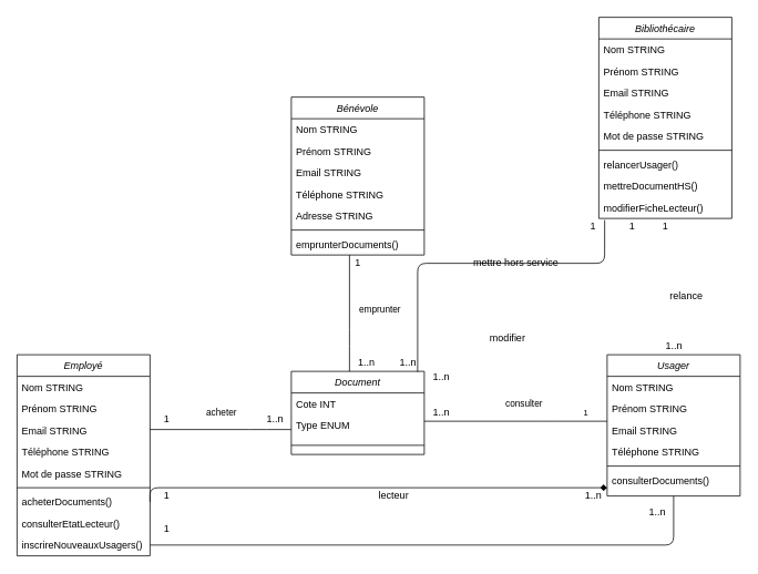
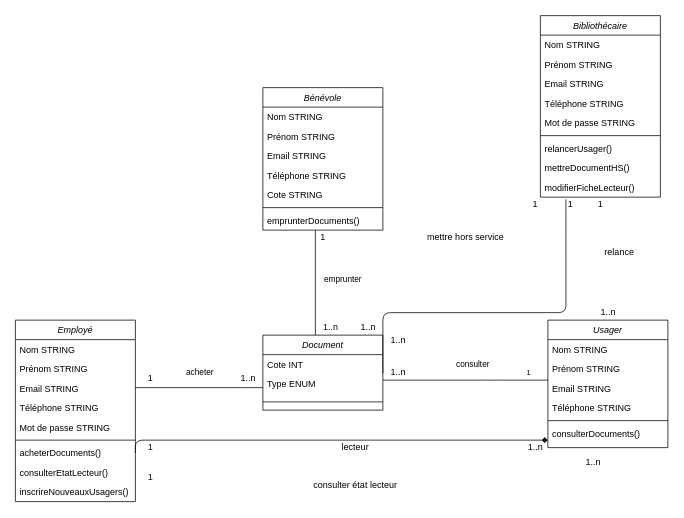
  <mxCell id="0" />
  <mxCell id="1" parent="0" />
  <mxCell id="2" value="Bibliothécaire" style="swimlane;fontStyle=2;align=center;verticalAlign=top;childLayout=stackLayout;horizontal=1;startSize=26;horizontalStack=0;resizeParent=1;resizeLast=0;collapsible=1;marginBottom=0;rounded=0;shadow=0;strokeWidth=1;" parent="1" vertex="1"><mxGeometry x="720" y="20" width="160" height="242" as="geometry"><mxRectangle x="230" y="140" width="160" height="26" as="alternateBounds" /></mxGeometry></mxCell>
  <mxCell id="3" value="Nom STRING" style="text;align=left;verticalAlign=top;spacingLeft=4;spacingRight=4;overflow=hidden;rotatable=0;points=[[0,0.5],[1,0.5]];portConstraint=eastwest;" parent="2" vertex="1"><mxGeometry y="26" width="160" height="26" as="geometry" /></mxCell>
  <mxCell id="4" value="Prénom STRING" style="text;align=left;verticalAlign=top;spacingLeft=4;spacingRight=4;overflow=hidden;rotatable=0;points=[[0,0.5],[1,0.5]];portConstraint=eastwest;rounded=0;shadow=0;html=0;" parent="2" vertex="1"><mxGeometry y="52" width="160" height="26" as="geometry" /></mxCell>
  <mxCell id="5" value="Email STRING" style="text;align=left;verticalAlign=top;spacingLeft=4;spacingRight=4;overflow=hidden;rotatable=0;points=[[0,0.5],[1,0.5]];portConstraint=eastwest;rounded=0;shadow=0;html=0;" parent="2" vertex="1"><mxGeometry y="78" width="160" height="26" as="geometry" /></mxCell>
  <mxCell id="6" value="Téléphone STRING" style="text;align=left;verticalAlign=top;spacingLeft=4;spacingRight=4;overflow=hidden;rotatable=0;points=[[0,0.5],[1,0.5]];portConstraint=eastwest;rounded=0;shadow=0;html=0;" parent="2" vertex="1"><mxGeometry y="104" width="160" height="26" as="geometry" /></mxCell>
  <mxCell id="7" value="Mot de passe STRING" style="text;align=left;verticalAlign=top;spacingLeft=4;spacingRight=4;overflow=hidden;rotatable=0;points=[[0,0.5],[1,0.5]];portConstraint=eastwest;rounded=0;shadow=0;html=0;" parent="2" vertex="1"><mxGeometry y="130" width="160" height="26" as="geometry" /></mxCell>
  <mxCell id="8" value="" style="line;html=1;strokeWidth=1;align=left;verticalAlign=middle;spacingTop=-1;spacingLeft=3;spacingRight=3;rotatable=0;labelPosition=right;points=[];portConstraint=eastwest;" parent="2" vertex="1"><mxGeometry y="156" width="160" height="8" as="geometry" /></mxCell>
  <mxCell id="9" value="relancerUsager()" style="text;align=left;verticalAlign=top;spacingLeft=4;spacingRight=4;overflow=hidden;rotatable=0;points=[[0,0.5],[1,0.5]];portConstraint=eastwest;" parent="2" vertex="1"><mxGeometry y="164" width="160" height="26" as="geometry" /></mxCell>
  <mxCell id="10" value="mettreDocumentHS()" style="text;align=left;verticalAlign=top;spacingLeft=4;spacingRight=4;overflow=hidden;rotatable=0;points=[[0,0.5],[1,0.5]];portConstraint=eastwest;" parent="2" vertex="1"><mxGeometry y="190" width="160" height="26" as="geometry" /></mxCell>
  <mxCell id="11" value="modifierFicheLecteur()" style="text;align=left;verticalAlign=top;spacingLeft=4;spacingRight=4;overflow=hidden;rotatable=0;points=[[0,0.5],[1,0.5]];portConstraint=eastwest;" parent="2" vertex="1"><mxGeometry y="216" width="160" height="26" as="geometry" /></mxCell>
  <mxCell id="12" value="Employé" style="swimlane;fontStyle=2;align=center;verticalAlign=top;childLayout=stackLayout;horizontal=1;startSize=26;horizontalStack=0;resizeParent=1;resizeLast=0;collapsible=1;marginBottom=0;rounded=0;shadow=0;strokeWidth=1;" parent="1" vertex="1"><mxGeometry x="20" y="426" width="160" height="242" as="geometry"><mxRectangle x="-190" y="620" width="160" height="26" as="alternateBounds" /></mxGeometry></mxCell>
  <mxCell id="13" value="Nom STRING" style="text;align=left;verticalAlign=top;spacingLeft=4;spacingRight=4;overflow=hidden;rotatable=0;points=[[0,0.5],[1,0.5]];portConstraint=eastwest;" parent="12" vertex="1"><mxGeometry y="26" width="160" height="26" as="geometry" /></mxCell>
  <mxCell id="14" value="Prénom STRING" style="text;align=left;verticalAlign=top;spacingLeft=4;spacingRight=4;overflow=hidden;rotatable=0;points=[[0,0.5],[1,0.5]];portConstraint=eastwest;rounded=0;shadow=0;html=0;" parent="12" vertex="1"><mxGeometry y="52" width="160" height="26" as="geometry" /></mxCell>
  <mxCell id="15" value="Email STRING" style="text;align=left;verticalAlign=top;spacingLeft=4;spacingRight=4;overflow=hidden;rotatable=0;points=[[0,0.5],[1,0.5]];portConstraint=eastwest;rounded=0;shadow=0;html=0;" parent="12" vertex="1"><mxGeometry y="78" width="160" height="26" as="geometry" /></mxCell>
  <mxCell id="16" value="Téléphone STRING" style="text;align=left;verticalAlign=top;spacingLeft=4;spacingRight=4;overflow=hidden;rotatable=0;points=[[0,0.5],[1,0.5]];portConstraint=eastwest;rounded=0;shadow=0;html=0;" parent="12" vertex="1"><mxGeometry y="104" width="160" height="26" as="geometry" /></mxCell>
  <mxCell id="17" value="Mot de passe STRING" style="text;align=left;verticalAlign=top;spacingLeft=4;spacingRight=4;overflow=hidden;rotatable=0;points=[[0,0.5],[1,0.5]];portConstraint=eastwest;rounded=0;shadow=0;html=0;" parent="12" vertex="1"><mxGeometry y="130" width="160" height="26" as="geometry" /></mxCell>
  <mxCell id="18" value="" style="line;html=1;strokeWidth=1;align=left;verticalAlign=middle;spacingTop=-1;spacingLeft=3;spacingRight=3;rotatable=0;labelPosition=right;points=[];portConstraint=eastwest;" parent="12" vertex="1"><mxGeometry y="156" width="160" height="8" as="geometry" /></mxCell>
  <mxCell id="19" value="acheterDocuments()" style="text;align=left;verticalAlign=top;spacingLeft=4;spacingRight=4;overflow=hidden;rotatable=0;points=[[0,0.5],[1,0.5]];portConstraint=eastwest;" parent="12" vertex="1"><mxGeometry y="164" width="160" height="26" as="geometry" /></mxCell>
  <mxCell id="20" value="consulterEtatLecteur()" style="text;align=left;verticalAlign=top;spacingLeft=4;spacingRight=4;overflow=hidden;rotatable=0;points=[[0,0.5],[1,0.5]];portConstraint=eastwest;" parent="12" vertex="1"><mxGeometry y="190" width="160" height="26" as="geometry" /></mxCell>
  <mxCell id="21" value="inscrireNouveauxUsagers()" style="text;align=left;verticalAlign=top;spacingLeft=4;spacingRight=4;overflow=hidden;rotatable=0;points=[[0,0.5],[1,0.5]];portConstraint=eastwest;" parent="12" vertex="1"><mxGeometry y="216" width="160" height="26" as="geometry" /></mxCell>
  <mxCell id="22" value="Bénévole" style="swimlane;fontStyle=2;align=center;verticalAlign=top;childLayout=stackLayout;horizontal=1;startSize=26;horizontalStack=0;resizeParent=1;resizeLast=0;collapsible=1;marginBottom=0;rounded=0;shadow=0;strokeWidth=1;" parent="1" vertex="1"><mxGeometry x="350" y="116" width="160" height="190" as="geometry"><mxRectangle x="230" y="140" width="160" height="26" as="alternateBounds" /></mxGeometry></mxCell>
  <mxCell id="23" value="Nom STRING" style="text;align=left;verticalAlign=top;spacingLeft=4;spacingRight=4;overflow=hidden;rotatable=0;points=[[0,0.5],[1,0.5]];portConstraint=eastwest;" parent="22" vertex="1"><mxGeometry y="26" width="160" height="26" as="geometry" /></mxCell>
  <mxCell id="24" value="Prénom STRING" style="text;align=left;verticalAlign=top;spacingLeft=4;spacingRight=4;overflow=hidden;rotatable=0;points=[[0,0.5],[1,0.5]];portConstraint=eastwest;rounded=0;shadow=0;html=0;" parent="22" vertex="1"><mxGeometry y="52" width="160" height="26" as="geometry" /></mxCell>
  <mxCell id="25" value="Email STRING" style="text;align=left;verticalAlign=top;spacingLeft=4;spacingRight=4;overflow=hidden;rotatable=0;points=[[0,0.5],[1,0.5]];portConstraint=eastwest;rounded=0;shadow=0;html=0;" parent="22" vertex="1"><mxGeometry y="78" width="160" height="26" as="geometry" /></mxCell>
  <mxCell id="26" value="Téléphone STRING" style="text;align=left;verticalAlign=top;spacingLeft=4;spacingRight=4;overflow=hidden;rotatable=0;points=[[0,0.5],[1,0.5]];portConstraint=eastwest;rounded=0;shadow=0;html=0;" parent="22" vertex="1"><mxGeometry y="104" width="160" height="26" as="geometry" /></mxCell>
- <mxCell id="27" value="Adresse STRING" style="text;align=left;verticalAlign=top;spacingLeft=4;spacingRight=4;overflow=hidden;rotatable=0;points=[[0,0.5],[1,0.5]];portConstraint=eastwest;rounded=0;shadow=0;html=0;" parent="22" vertex="1"><mxGeometry y="130" width="160" height="26" as="geometry" /></mxCell>
+ <mxCell id="27" value="Cote STRING" style="text;align=left;verticalAlign=top;spacingLeft=4;spacingRight=4;overflow=hidden;rotatable=0;points=[[0,0.5],[1,0.5]];portConstraint=eastwest;rounded=0;shadow=0;html=0;" parent="22" vertex="1"><mxGeometry y="130" width="160" height="26" as="geometry" /></mxCell>
  <mxCell id="28" value="" style="line;html=1;strokeWidth=1;align=left;verticalAlign=middle;spacingTop=-1;spacingLeft=3;spacingRight=3;rotatable=0;labelPosition=right;points=[];portConstraint=eastwest;" parent="22" vertex="1"><mxGeometry y="156" width="160" height="8" as="geometry" /></mxCell>
  <mxCell id="29" value="emprunterDocuments()" style="text;align=left;verticalAlign=top;spacingLeft=4;spacingRight=4;overflow=hidden;rotatable=0;points=[[0,0.5],[1,0.5]];portConstraint=eastwest;" parent="22" vertex="1"><mxGeometry y="164" width="160" height="26" as="geometry" /></mxCell>
  <mxCell id="30" value="Usager" style="swimlane;fontStyle=2;align=center;verticalAlign=top;childLayout=stackLayout;horizontal=1;startSize=26;horizontalStack=0;resizeParent=1;resizeLast=0;collapsible=1;marginBottom=0;rounded=0;shadow=0;strokeWidth=1;" parent="1" vertex="1"><mxGeometry x="730" y="426" width="160" height="170" as="geometry"><mxRectangle x="230" y="140" width="160" height="26" as="alternateBounds" /></mxGeometry></mxCell>
  <mxCell id="31" value="Nom STRING" style="text;align=left;verticalAlign=top;spacingLeft=4;spacingRight=4;overflow=hidden;rotatable=0;points=[[0,0.5],[1,0.5]];portConstraint=eastwest;" parent="30" vertex="1"><mxGeometry y="26" width="160" height="26" as="geometry" /></mxCell>
  <mxCell id="32" value="Prénom STRING" style="text;align=left;verticalAlign=top;spacingLeft=4;spacingRight=4;overflow=hidden;rotatable=0;points=[[0,0.5],[1,0.5]];portConstraint=eastwest;rounded=0;shadow=0;html=0;" parent="30" vertex="1"><mxGeometry y="52" width="160" height="26" as="geometry" /></mxCell>
  <mxCell id="33" value="Email STRING" style="text;align=left;verticalAlign=top;spacingLeft=4;spacingRight=4;overflow=hidden;rotatable=0;points=[[0,0.5],[1,0.5]];portConstraint=eastwest;rounded=0;shadow=0;html=0;" parent="30" vertex="1"><mxGeometry y="78" width="160" height="26" as="geometry" /></mxCell>
  <mxCell id="34" value="Téléphone STRING" style="text;align=left;verticalAlign=top;spacingLeft=4;spacingRight=4;overflow=hidden;rotatable=0;points=[[0,0.5],[1,0.5]];portConstraint=eastwest;rounded=0;shadow=0;html=0;" parent="30" vertex="1"><mxGeometry y="104" width="160" height="26" as="geometry" /></mxCell>
  <mxCell id="35" value="" style="line;html=1;strokeWidth=1;align=left;verticalAlign=middle;spacingTop=-1;spacingLeft=3;spacingRight=3;rotatable=0;labelPosition=right;points=[];portConstraint=eastwest;" parent="30" vertex="1"><mxGeometry y="130" width="160" height="8" as="geometry" /></mxCell>
  <mxCell id="36" value="consulterDocuments()" style="text;align=left;verticalAlign=top;spacingLeft=4;spacingRight=4;overflow=hidden;rotatable=0;points=[[0,0.5],[1,0.5]];portConstraint=eastwest;" parent="30" vertex="1"><mxGeometry y="138" width="160" height="26" as="geometry" /></mxCell>
  <mxCell id="37" value="Document" style="swimlane;fontStyle=2;align=center;verticalAlign=top;childLayout=stackLayout;horizontal=1;startSize=26;horizontalStack=0;resizeParent=1;resizeLast=0;collapsible=1;marginBottom=0;rounded=0;shadow=0;strokeWidth=1;" parent="1" vertex="1"><mxGeometry x="350" y="446" width="160" height="100" as="geometry"><mxRectangle x="140" y="640" width="160" height="26" as="alternateBounds" /></mxGeometry></mxCell>
  <mxCell id="38" value="Cote INT " style="text;align=left;verticalAlign=top;spacingLeft=4;spacingRight=4;overflow=hidden;rotatable=0;points=[[0,0.5],[1,0.5]];portConstraint=eastwest;" parent="37" vertex="1"><mxGeometry y="26" width="160" height="26" as="geometry" /></mxCell>
  <mxCell id="39" value="Type ENUM" style="text;align=left;verticalAlign=top;spacingLeft=4;spacingRight=4;overflow=hidden;rotatable=0;points=[[0,0.5],[1,0.5]];portConstraint=eastwest;rounded=0;shadow=0;html=0;" parent="37" vertex="1"><mxGeometry y="52" width="160" height="26" as="geometry" /></mxCell>
  <mxCell id="40" value="" style="line;html=1;strokeWidth=1;align=left;verticalAlign=middle;spacingTop=-1;spacingLeft=3;spacingRight=3;rotatable=0;labelPosition=right;points=[];portConstraint=eastwest;" parent="37" vertex="1"><mxGeometry y="78" width="160" height="22" as="geometry" /></mxCell>
  <mxCell id="41" value="consulter" style="endArrow=none;html=1;edgeStyle=orthogonalEdgeStyle;fontFamily=Helvetica;fontSize=11;fontColor=#000000;align=left;endFill=1;strokeColor=#000000;" parent="1" target="33" edge="1"><mxGeometry x="0.005" y="26" relative="1" as="geometry"><mxPoint x="510" y="506" as="sourcePoint" /><mxPoint x="670" y="506" as="targetPoint" /><Array as="points"><mxPoint x="660" y="506" /><mxPoint x="660" y="506" /></Array><mxPoint x="-15" y="5" as="offset" /></mxGeometry></mxCell>
  <mxCell id="42" value="1" style="resizable=0;html=1;align=left;verticalAlign=bottom;labelBackgroundColor=#ffffff;fontSize=10;" parent="41" connectable="0" vertex="1"><mxGeometry x="-1" relative="1" as="geometry"><mxPoint x="190" y="-2" as="offset" /></mxGeometry></mxCell>
  <mxCell id="43" value="" style="resizable=0;html=1;align=left;verticalAlign=bottom;labelBackgroundColor=#ffffff;fontSize=10;" parent="1" connectable="0" vertex="1"><mxGeometry x="700" y="514" as="geometry"><mxPoint x="-374" y="8" as="offset" /></mxGeometry></mxCell>
  <mxCell id="44" value="1..n" style="text;html=1;align=center;verticalAlign=middle;resizable=0;points=[];autosize=1;" parent="1" vertex="1"><mxGeometry x="510" y="486" width="40" height="20" as="geometry" /></mxCell>
  <mxCell id="45" value="emprunter" style="endArrow=none;html=1;edgeStyle=orthogonalEdgeStyle;fontFamily=Helvetica;fontSize=11;fontColor=#000000;align=left;endFill=1;strokeColor=#000000;" parent="1" target="37" edge="1"><mxGeometry x="0.011" y="11" relative="1" as="geometry"><mxPoint x="420" y="306" as="sourcePoint" /><mxPoint x="570" y="346" as="targetPoint" /><Array as="points"><mxPoint x="420" y="406" /><mxPoint x="420" y="406" /></Array><mxPoint x="-1" y="-5" as="offset" /></mxGeometry></mxCell>
  <mxCell id="46" value="1" style="text;html=1;align=center;verticalAlign=middle;resizable=0;points=[];autosize=1;" parent="1" vertex="1"><mxGeometry x="420" y="306" width="20" height="20" as="geometry" /></mxCell>
  <mxCell id="47" value="1..n" style="text;html=1;align=center;verticalAlign=middle;resizable=0;points=[];autosize=1;" parent="1" vertex="1"><mxGeometry x="420" y="426" width="40" height="20" as="geometry" /></mxCell>
  <mxCell id="48" value="acheter" style="endArrow=none;html=1;edgeStyle=orthogonalEdgeStyle;fontFamily=Helvetica;fontSize=11;fontColor=#000000;align=left;endFill=1;strokeColor=#000000;" parent="1" edge="1"><mxGeometry x="-0.218" y="20" relative="1" as="geometry"><mxPoint x="180" y="516" as="sourcePoint" /><mxPoint x="350" y="516" as="targetPoint" /><Array as="points"><mxPoint x="310" y="516" /><mxPoint x="310" y="516" /></Array><mxPoint as="offset" /></mxGeometry></mxCell>
  <mxCell id="49" value="1..n" style="text;html=1;align=center;verticalAlign=middle;resizable=0;points=[];autosize=1;" parent="1" vertex="1"><mxGeometry x="310" y="494" width="40" height="20" as="geometry" /></mxCell>
  <mxCell id="50" value="1" style="text;html=1;align=center;verticalAlign=middle;resizable=0;points=[];autosize=1;" parent="1" vertex="1"><mxGeometry x="190" y="494" width="20" height="20" as="geometry" /></mxCell>
- <mxCell id="51" value="relance" style="text;html=1;align=center;verticalAlign=middle;resizable=0;points=[];autosize=1;" parent="1" vertex="1"><mxGeometry x="800" y="346" width="50" height="20" as="geometry" /></mxCell>
+ <mxCell id="51" value="relance" style="text;html=1;align=center;verticalAlign=middle;resizable=0;points=[];autosize=1;" parent="1" vertex="1"><mxGeometry x="800" y="326" width="50" height="20" as="geometry" /></mxCell>
  <mxCell id="52" value="1" style="text;html=1;align=center;verticalAlign=middle;resizable=0;points=[];autosize=1;" parent="1" vertex="1"><mxGeometry x="790" y="262" width="20" height="20" as="geometry" /></mxCell>
  <mxCell id="53" value="1..n" style="text;html=1;align=center;verticalAlign=middle;resizable=0;points=[];autosize=1;" parent="1" vertex="1"><mxGeometry x="790" y="406" width="40" height="20" as="geometry" /></mxCell>
- <mxCell id="54" value="" style="endArrow=none;html=1;edgeStyle=orthogonalEdgeStyle;entryX=0.044;entryY=1.077;entryDx=0;entryDy=0;entryPerimeter=0;exitX=0.95;exitY=0.006;exitDx=0;exitDy=0;exitPerimeter=0;" parent="1" source="37" target="11" edge="1"><mxGeometry relative="1" as="geometry"><mxPoint x="630" y="306" as="sourcePoint" /><mxPoint x="790" y="306" as="targetPoint" /><Array as="points"><mxPoint x="502" y="316" /><mxPoint x="727" y="316" /></Array></mxGeometry></mxCell>
  <mxCell id="55" value="mettre hors service" style="text;html=1;align=center;verticalAlign=middle;resizable=0;points=[];autosize=1;" parent="1" vertex="1"><mxGeometry x="560" y="306" width="120" height="20" as="geometry" /></mxCell>
  <mxCell id="56" value="1..n" style="text;html=1;align=center;verticalAlign=middle;resizable=0;points=[];autosize=1;" parent="1" vertex="1"><mxGeometry x="470" y="426" width="40" height="20" as="geometry" /></mxCell>
  <mxCell id="57" value="1" style="text;html=1;align=center;verticalAlign=middle;resizable=0;points=[];autosize=1;" parent="1" vertex="1"><mxGeometry x="703" y="262" width="20" height="20" as="geometry" /></mxCell>
- <mxCell id="59" value="modifier" style="text;html=1;align=center;verticalAlign=middle;resizable=0;points=[];autosize=1;" parent="1" vertex="1"><mxGeometry x="580" y="396" width="60" height="20" as="geometry" /></mxCell>
+ <mxCell id="58" value="" style="endArrow=none;html=1;edgeStyle=orthogonalEdgeStyle;entryX=0.213;entryY=1.115;entryDx=0;entryDy=0;entryPerimeter=0;exitX=1;exitY=-0.038;exitDx=0;exitDy=0;exitPerimeter=0;" parent="1" source="39" target="11" edge="1"><mxGeometry relative="1" as="geometry"><mxPoint x="550" y="466" as="sourcePoint" /><mxPoint x="760" y="276" as="targetPoint" /><Array as="points"><mxPoint x="510" y="416" /><mxPoint x="754" y="416" /></Array></mxGeometry></mxCell>
  <mxCell id="60" value="1..n" style="text;html=1;align=center;verticalAlign=middle;resizable=0;points=[];autosize=1;" parent="1" vertex="1"><mxGeometry x="510" y="443" width="40" height="20" as="geometry" /></mxCell>
  <mxCell id="61" value="1" style="text;html=1;align=center;verticalAlign=middle;resizable=0;points=[];autosize=1;" parent="1" vertex="1"><mxGeometry x="750" y="262" width="20" height="20" as="geometry" /></mxCell>
  <mxCell id="62" value="" style="endArrow=diamond;html=1;edgeStyle=orthogonalEdgeStyle;exitX=1;exitY=0.5;exitDx=0;exitDy=0;" parent="1" source="19" target="36" edge="1"><mxGeometry relative="1" as="geometry"><mxPoint x="390" y="696" as="sourcePoint" /><mxPoint x="550" y="696" as="targetPoint" /><Array as="points"><mxPoint x="180" y="586" /></Array></mxGeometry></mxCell>
  <mxCell id="63" value="lecteur" style="text;html=1;align=center;verticalAlign=middle;resizable=0;points=[];autosize=1;" parent="1" vertex="1"><mxGeometry x="448" y="586" width="50" height="20" as="geometry" /></mxCell>
  <mxCell id="64" value="1" style="text;html=1;align=center;verticalAlign=middle;resizable=0;points=[];autosize=1;" parent="1" vertex="1"><mxGeometry x="190" y="586" width="20" height="20" as="geometry" /></mxCell>
  <mxCell id="65" value="1..n" style="text;html=1;align=center;verticalAlign=middle;resizable=0;points=[];autosize=1;" parent="1" vertex="1"><mxGeometry x="693" y="586" width="40" height="20" as="geometry" /></mxCell>
- <mxCell id="66" value="" style="endArrow=none;html=1;edgeStyle=orthogonalEdgeStyle;entryX=0.5;entryY=1;entryDx=0;entryDy=0;" parent="1" source="21" target="30" edge="1"><mxGeometry relative="1" as="geometry"><mxPoint x="180" y="629" as="sourcePoint" /><mxPoint x="810" y="626" as="targetPoint" /></mxGeometry></mxCell>
+ <mxCell id="67" value="consulter état lecteur" style="text;html=1;align=center;verticalAlign=middle;resizable=0;points=[];autosize=1;" parent="1" vertex="1"><mxGeometry x="408" y="636" width="130" height="20" as="geometry" /></mxCell>
  <mxCell id="68" value="1..n" style="text;html=1;align=center;verticalAlign=middle;resizable=0;points=[];autosize=1;" parent="1" vertex="1"><mxGeometry x="770" y="606" width="40" height="20" as="geometry" /></mxCell>
  <mxCell id="69" value="1" style="text;html=1;align=center;verticalAlign=middle;resizable=0;points=[];autosize=1;" parent="1" vertex="1"><mxGeometry x="190" y="626" width="20" height="20" as="geometry" /></mxCell>
